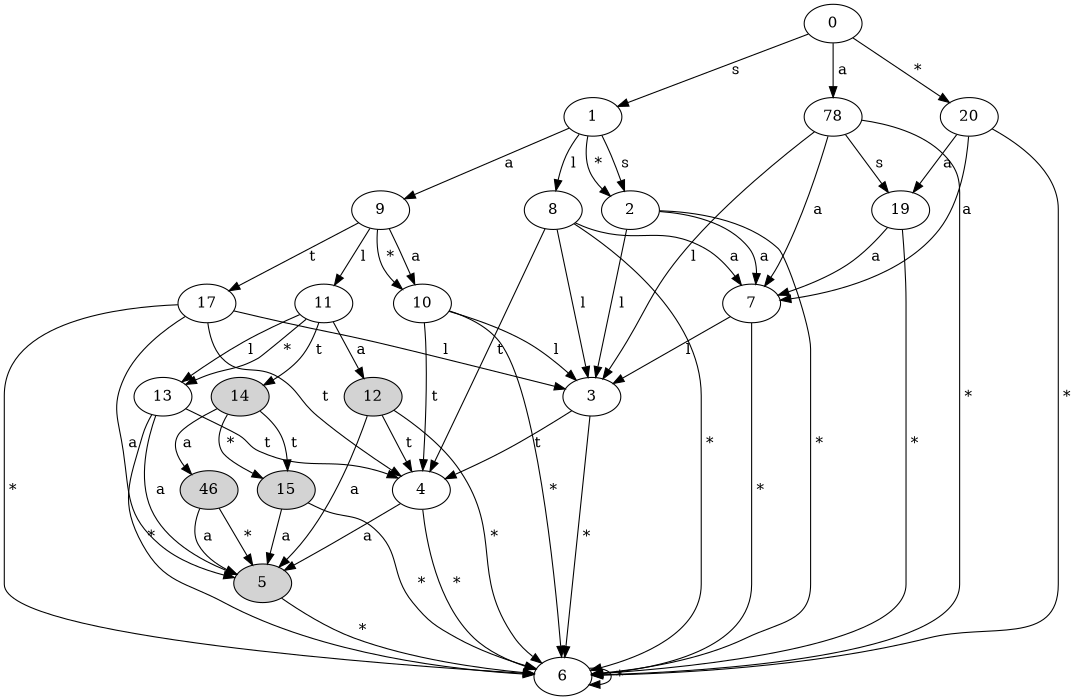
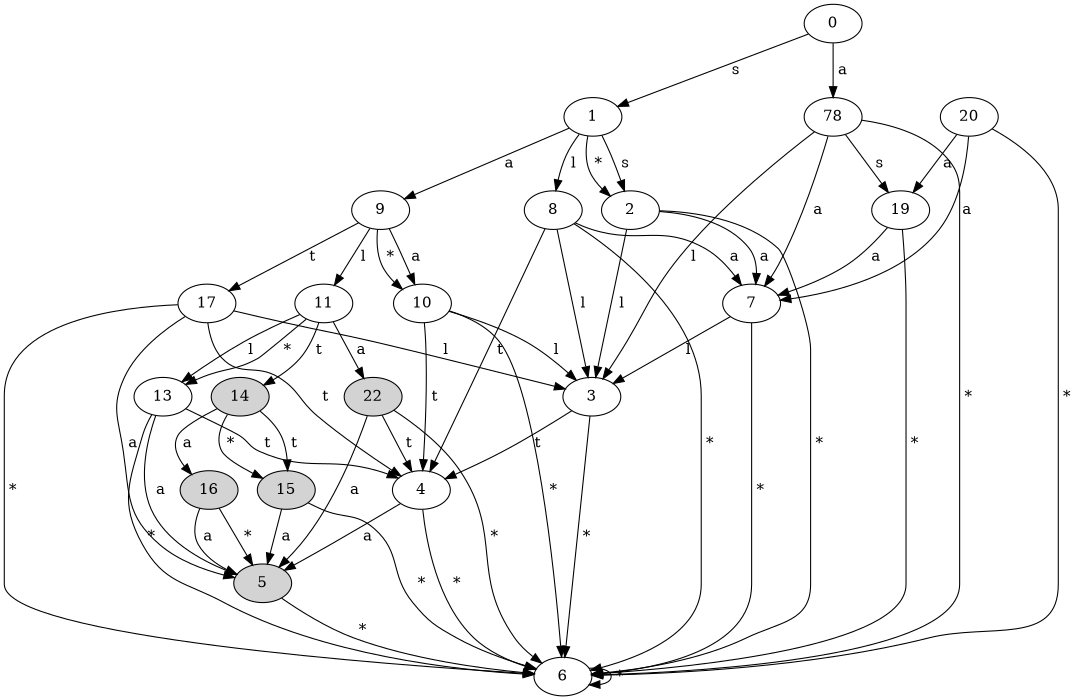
  digraph {
    0
    1
    n3 [label=78]
    20
    2
    8
    9
    3
    7
    6
    19
    4
    10
    11
    17
    5 [style=filled]
-   12 [style=filled]
+   12 [style=filled label=22]
    13
    14 [style=filled]
    15 [style=filled]
-   16 [style=filled label=46]
+   16 [style=filled]
    0 -> 1 [label=" s "]
    0 -> n3 [label=" a "]
-   0 -> 20 [label=" * "]
    1 -> 2 [label=" s "]
    1 -> 2 [label=" * "]
    1 -> 8 [label=" l "]
    1 -> 9 [label=" a "]
    n3 -> 3 [label=" l "]
    n3 -> 7 [label=" a "]
    n3 -> 6 [label=" * "]
    n3 -> 19 [label=" s "]
    20 -> 7 [label=" a "]
    20 -> 6 [label=" * "]
    20 -> 19 [label=" a "]
    2 -> 3 [label=" l "]
    2 -> 7 [label=" a "]
    2 -> 6 [label=" * "]
    8 -> 3 [label=" l "]
    8 -> 7 [label=" a "]
    8 -> 6 [label=" * "]
    8 -> 4 [label=" t "]
    9 -> 10 [label=" * "]
    9 -> 10 [label=" a "]
    9 -> 11 [label=" l "]
    9 -> 17 [label=" t "]
    3 -> 6 [label=" * "]
    3 -> 4 [label=" t "]
    7 -> 3 [label=" l "]
    7 -> 6 [label=" * "]
    6 -> 6 [label=" * "]
    19 -> 7 [label=" a "]
    19 -> 6 [label=" * "]
    4 -> 6 [label=" * "]
    4 -> 5 [label=" a "]
    10 -> 3 [label=" l "]
    10 -> 6 [label=" * "]
    10 -> 4 [label=" t "]
    11 -> 12 [label=" a "]
    11 -> 13 [label=" l "]
    11 -> 13 [label=" * "]
    11 -> 14 [label=" t "]
    17 -> 3 [label=" l "]
    17 -> 6 [label=" * "]
    17 -> 4 [label=" t "]
    17 -> 5 [label=" a "]
    5 -> 6 [label=" * "]
    12 -> 6 [label=" * "]
    12 -> 4 [label=" t "]
    12 -> 5 [label=" a "]
    13 -> 6 [label=" * "]
    13 -> 4 [label=" t "]
    13 -> 5 [label=" a "]
    14 -> 15 [label=" t "]
    14 -> 15 [label=" * "]
    14 -> 16 [label=" a "]
    15 -> 6 [label=" * "]
    15 -> 5 [label=" a "]
    16 -> 5 [label=" a "]
    16 -> 5 [label=" * "]
  }
